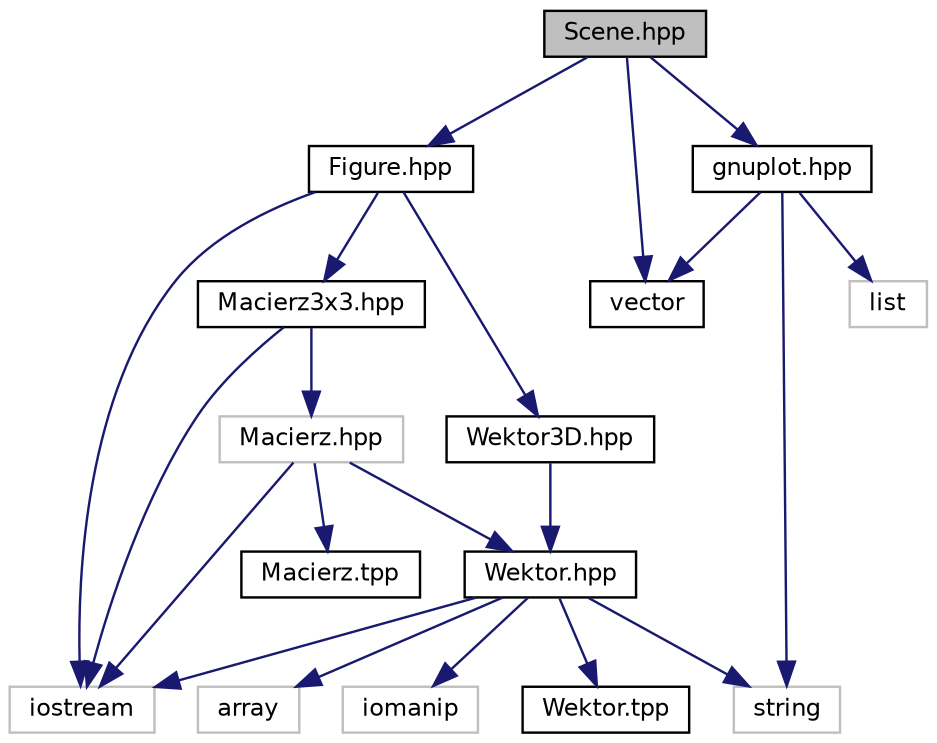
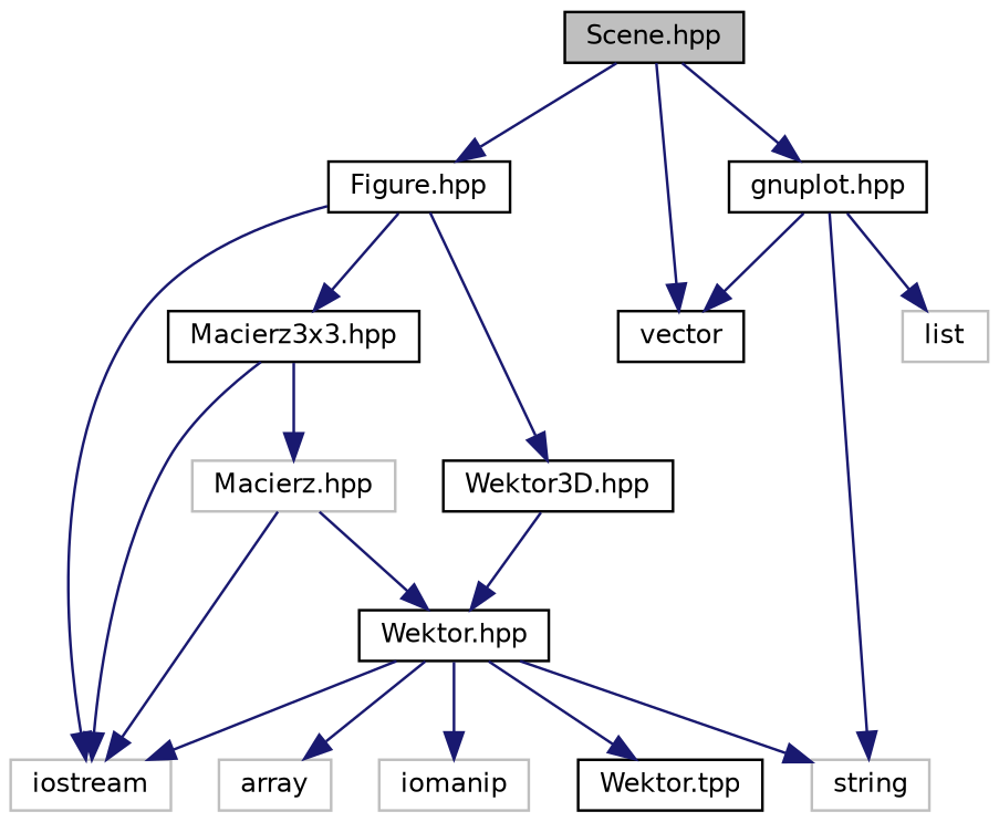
  digraph {
    node [color=black fillcolor=white fontname=Helvetica fontsize=10 shape=record style=filled]
    edge [color=midnightblue fontname=Helvetica fontsize=10 labelfontname=Helvetica labelfontsize=10 style=solid]
    n1 [fillcolor=grey75 fontcolor=black height=0.2 label="Scene.hpp" width=0.4]
    n2 [height=0.2 label="Figure.hpp" width=0.4]
    n3 [height=0.2 label="gnuplot.hpp" width=0.4]
    n4 [height=0.2 label=vector width=0.4]
    n5 [color=grey75 height=0.2 label=iostream width=0.4]
    n6 [height=0.2 label="Macierz3x3.hpp" width=0.4]
    n7 [height=0.2 label="Wektor3D.hpp" width=0.4]
    n8 [color=grey75 height=0.2 label=string width=0.4]
    n9 [color=grey75 height=0.2 label=list width=0.4]
    n10 [color=grey75 height=0.2 label="Macierz.hpp" width=0.4]
    n11 [height=0.2 label="Wektor.hpp" width=0.4]
-   n12 [height=0.2 label="Macierz.tpp" width=0.4]
    n13 [color=grey75 height=0.2 label=array width=0.4]
    n14 [color=grey75 height=0.2 label=iomanip width=0.4]
    n15 [height=0.2 label="Wektor.tpp" width=0.4]
    n1 -> n2
    n1 -> n3
    n1 -> n4
    n2 -> n5
    n2 -> n6
    n2 -> n7
    n3 -> n4
    n3 -> n8
    n3 -> n9
    n6 -> n5
    n6 -> n10
    n7 -> n11
    n10 -> n5
    n10 -> n11
-   n10 -> n12
    n11 -> n5
    n11 -> n8
    n11 -> n13
    n11 -> n14
    n11 -> n15
  }
